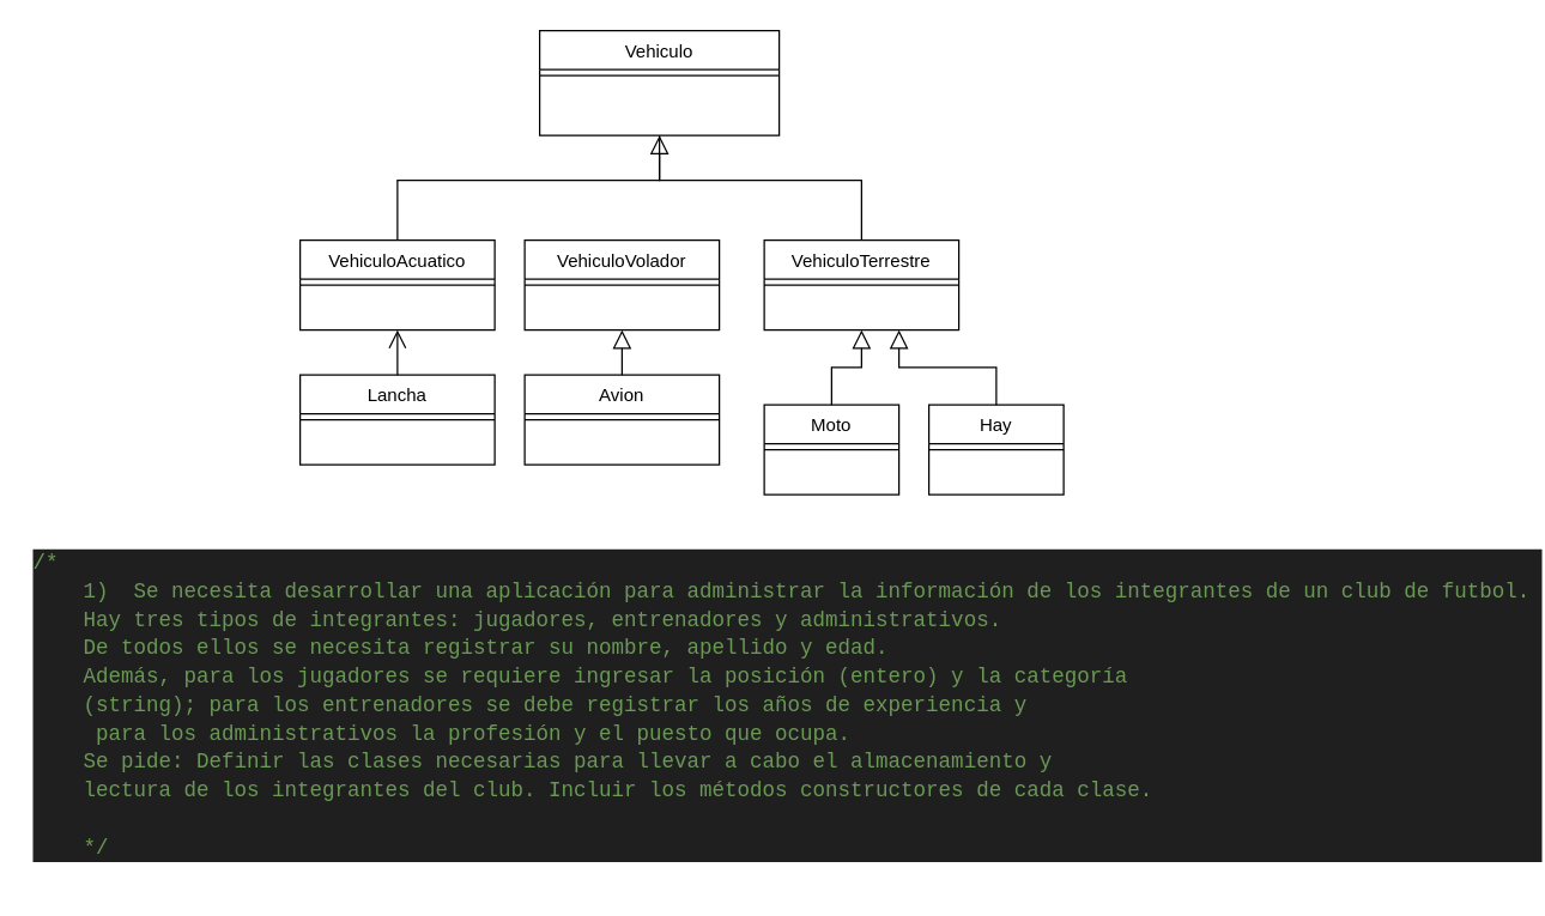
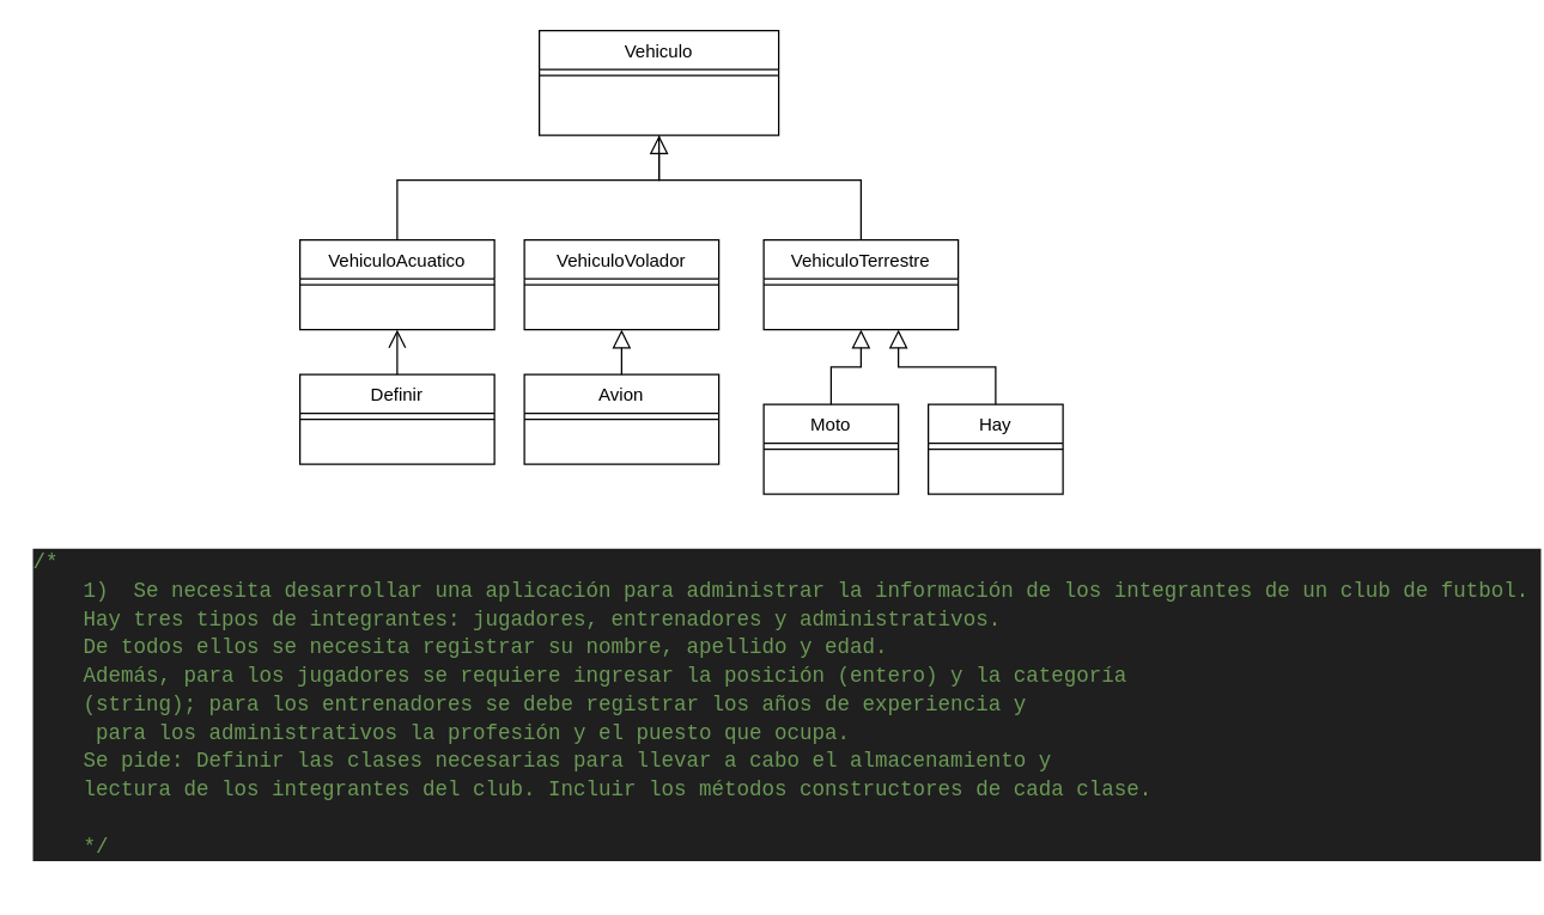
  <mxCell id="0" />
  <mxCell id="1" parent="0" />
  <mxCell id="2" value="Vehiculo" style="swimlane;fontStyle=0;align=center;verticalAlign=top;childLayout=stackLayout;horizontal=1;startSize=26;horizontalStack=0;resizeParent=1;resizeLast=0;collapsible=1;marginBottom=0;rounded=0;shadow=0;strokeWidth=1;" parent="1" vertex="1"><mxGeometry x="360" y="20" width="160" height="70" as="geometry"><mxRectangle x="230" y="140" width="160" height="26" as="alternateBounds" /></mxGeometry></mxCell>
  <mxCell id="3" value="" style="line;html=1;strokeWidth=1;align=left;verticalAlign=middle;spacingTop=-1;spacingLeft=3;spacingRight=3;rotatable=0;labelPosition=right;points=[];portConstraint=eastwest;" parent="2" vertex="1"><mxGeometry y="26" width="160" height="8" as="geometry" /></mxCell>
  <mxCell id="4" value="" style="endArrow=none;endSize=10;endFill=0;shadow=0;strokeWidth=1;rounded=0;curved=0;edgeStyle=elbowEdgeStyle;elbow=vertical;exitX=0.5;exitY=0;exitDx=0;exitDy=0;" parent="1" source="7" target="2" edge="1"><mxGeometry width="160" relative="1" as="geometry"><mxPoint x="260" y="160" as="sourcePoint" /><mxPoint x="260" y="93" as="targetPoint" /><Array as="points"><mxPoint x="350" y="120" /></Array></mxGeometry></mxCell>
  <mxCell id="5" value="VehiculoVolador" style="swimlane;fontStyle=0;align=center;verticalAlign=top;childLayout=stackLayout;horizontal=1;startSize=26;horizontalStack=0;resizeParent=1;resizeLast=0;collapsible=1;marginBottom=0;rounded=0;shadow=0;strokeWidth=1;" parent="1" vertex="1"><mxGeometry x="350" y="160" width="130" height="60" as="geometry"><mxRectangle x="340" y="380" width="170" height="26" as="alternateBounds" /></mxGeometry></mxCell>
  <mxCell id="6" value="" style="line;html=1;strokeWidth=1;align=left;verticalAlign=middle;spacingTop=-1;spacingLeft=3;spacingRight=3;rotatable=0;labelPosition=right;points=[];portConstraint=eastwest;" parent="5" vertex="1"><mxGeometry y="26" width="130" height="8" as="geometry" /></mxCell>
  <mxCell id="7" value="VehiculoAcuatico" style="swimlane;fontStyle=0;align=center;verticalAlign=top;childLayout=stackLayout;horizontal=1;startSize=26;horizontalStack=0;resizeParent=1;resizeLast=0;collapsible=1;marginBottom=0;rounded=0;shadow=0;strokeWidth=1;" vertex="1" parent="1"><mxGeometry x="200" y="160" width="130" height="60" as="geometry"><mxRectangle x="230" y="140" width="160" height="26" as="alternateBounds" /></mxGeometry></mxCell>
  <mxCell id="8" value="" style="line;html=1;strokeWidth=1;align=left;verticalAlign=middle;spacingTop=-1;spacingLeft=3;spacingRight=3;rotatable=0;labelPosition=right;points=[];portConstraint=eastwest;" vertex="1" parent="7"><mxGeometry y="26" width="130" height="8" as="geometry" /></mxCell>
  <mxCell id="9" value="VehiculoTerrestre" style="swimlane;fontStyle=0;align=center;verticalAlign=top;childLayout=stackLayout;horizontal=1;startSize=26;horizontalStack=0;resizeParent=1;resizeLast=0;collapsible=1;marginBottom=0;rounded=0;shadow=0;strokeWidth=1;" vertex="1" parent="1"><mxGeometry x="510" y="160" width="130" height="60" as="geometry"><mxRectangle x="230" y="140" width="160" height="26" as="alternateBounds" /></mxGeometry></mxCell>
  <mxCell id="10" value="" style="line;html=1;strokeWidth=1;align=left;verticalAlign=middle;spacingTop=-1;spacingLeft=3;spacingRight=3;rotatable=0;labelPosition=right;points=[];portConstraint=eastwest;" vertex="1" parent="9"><mxGeometry y="26" width="130" height="8" as="geometry" /></mxCell>
  <mxCell id="11" value="" style="endArrow=block;endSize=10;endFill=0;shadow=0;strokeWidth=1;rounded=0;curved=0;edgeStyle=elbowEdgeStyle;elbow=vertical;exitX=0.5;exitY=0;exitDx=0;exitDy=0;" edge="1" parent="1" source="9"><mxGeometry width="160" relative="1" as="geometry"><mxPoint x="270" y="170" as="sourcePoint" /><mxPoint x="440" y="90" as="targetPoint" /><Array as="points"><mxPoint x="480" y="120" /></Array></mxGeometry></mxCell>
- <mxCell id="12" value="Lancha" style="swimlane;fontStyle=0;align=center;verticalAlign=top;childLayout=stackLayout;horizontal=1;startSize=26;horizontalStack=0;resizeParent=1;resizeLast=0;collapsible=1;marginBottom=0;rounded=0;shadow=0;strokeWidth=1;" vertex="1" parent="1"><mxGeometry x="200" y="250" width="130" height="60" as="geometry"><mxRectangle x="230" y="140" width="160" height="26" as="alternateBounds" /></mxGeometry></mxCell>
+ <mxCell id="12" value="Definir" style="swimlane;fontStyle=0;align=center;verticalAlign=top;childLayout=stackLayout;horizontal=1;startSize=26;horizontalStack=0;resizeParent=1;resizeLast=0;collapsible=1;marginBottom=0;rounded=0;shadow=0;strokeWidth=1;" vertex="1" parent="1"><mxGeometry x="200" y="250" width="130" height="60" as="geometry"><mxRectangle x="230" y="140" width="160" height="26" as="alternateBounds" /></mxGeometry></mxCell>
  <mxCell id="13" value="" style="line;html=1;strokeWidth=1;align=left;verticalAlign=middle;spacingTop=-1;spacingLeft=3;spacingRight=3;rotatable=0;labelPosition=right;points=[];portConstraint=eastwest;" vertex="1" parent="12"><mxGeometry y="26" width="130" height="8" as="geometry" /></mxCell>
  <mxCell id="14" value="" style="endArrow=open;endSize=10;endFill=0;shadow=0;strokeWidth=1;rounded=0;curved=0;edgeStyle=elbowEdgeStyle;elbow=vertical;exitX=0.5;exitY=0;exitDx=0;exitDy=0;entryX=0.5;entryY=1;entryDx=0;entryDy=0;" edge="1" parent="1" source="12" target="7"><mxGeometry width="160" relative="1" as="geometry"><mxPoint x="585" y="170" as="sourcePoint" /><mxPoint x="450" y="100" as="targetPoint" /><Array as="points" /></mxGeometry></mxCell>
  <mxCell id="15" value="Moto" style="swimlane;fontStyle=0;align=center;verticalAlign=top;childLayout=stackLayout;horizontal=1;startSize=26;horizontalStack=0;resizeParent=1;resizeLast=0;collapsible=1;marginBottom=0;rounded=0;shadow=0;strokeWidth=1;" vertex="1" parent="1"><mxGeometry x="510" y="270" width="90" height="60" as="geometry"><mxRectangle x="230" y="140" width="160" height="26" as="alternateBounds" /></mxGeometry></mxCell>
  <mxCell id="16" value="" style="line;html=1;strokeWidth=1;align=left;verticalAlign=middle;spacingTop=-1;spacingLeft=3;spacingRight=3;rotatable=0;labelPosition=right;points=[];portConstraint=eastwest;" vertex="1" parent="15"><mxGeometry y="26" width="90" height="8" as="geometry" /></mxCell>
  <mxCell id="17" value="" style="endArrow=block;endSize=10;endFill=0;shadow=0;strokeWidth=1;rounded=0;curved=0;edgeStyle=elbowEdgeStyle;elbow=vertical;exitX=0.5;exitY=0;exitDx=0;exitDy=0;entryX=0.5;entryY=1;entryDx=0;entryDy=0;" edge="1" parent="1" source="15"><mxGeometry width="160" relative="1" as="geometry"><mxPoint x="895" y="170" as="sourcePoint" /><mxPoint x="575" y="220" as="targetPoint" /><Array as="points" /></mxGeometry></mxCell>
  <mxCell id="18" value="Hay" style="swimlane;fontStyle=0;align=center;verticalAlign=top;childLayout=stackLayout;horizontal=1;startSize=26;horizontalStack=0;resizeParent=1;resizeLast=0;collapsible=1;marginBottom=0;rounded=0;shadow=0;strokeWidth=1;" vertex="1" parent="1"><mxGeometry x="620" y="270" width="90" height="60" as="geometry"><mxRectangle x="230" y="140" width="160" height="26" as="alternateBounds" /></mxGeometry></mxCell>
  <mxCell id="19" value="" style="line;html=1;strokeWidth=1;align=left;verticalAlign=middle;spacingTop=-1;spacingLeft=3;spacingRight=3;rotatable=0;labelPosition=right;points=[];portConstraint=eastwest;" vertex="1" parent="18"><mxGeometry y="26" width="90" height="8" as="geometry" /></mxCell>
  <mxCell id="20" value="" style="endArrow=block;endSize=10;endFill=0;shadow=0;strokeWidth=1;rounded=0;curved=0;edgeStyle=elbowEdgeStyle;elbow=vertical;exitX=0.5;exitY=0;exitDx=0;exitDy=0;" edge="1" parent="1" source="18"><mxGeometry width="160" relative="1" as="geometry"><mxPoint x="565" y="280" as="sourcePoint" /><mxPoint x="600" y="220" as="targetPoint" /><Array as="points" /></mxGeometry></mxCell>
  <mxCell id="21" value="Avion" style="swimlane;fontStyle=0;align=center;verticalAlign=top;childLayout=stackLayout;horizontal=1;startSize=26;horizontalStack=0;resizeParent=1;resizeLast=0;collapsible=1;marginBottom=0;rounded=0;shadow=0;strokeWidth=1;" vertex="1" parent="1"><mxGeometry x="350" y="250" width="130" height="60" as="geometry"><mxRectangle x="230" y="140" width="160" height="26" as="alternateBounds" /></mxGeometry></mxCell>
  <mxCell id="22" value="" style="line;html=1;strokeWidth=1;align=left;verticalAlign=middle;spacingTop=-1;spacingLeft=3;spacingRight=3;rotatable=0;labelPosition=right;points=[];portConstraint=eastwest;" vertex="1" parent="21"><mxGeometry y="26" width="130" height="8" as="geometry" /></mxCell>
  <mxCell id="23" value="" style="endArrow=block;endSize=10;endFill=0;shadow=0;strokeWidth=1;rounded=0;curved=0;edgeStyle=elbowEdgeStyle;elbow=vertical;exitX=0.5;exitY=0;exitDx=0;exitDy=0;entryX=0.5;entryY=1;entryDx=0;entryDy=0;" edge="1" parent="1" source="21"><mxGeometry width="160" relative="1" as="geometry"><mxPoint x="735" y="170" as="sourcePoint" /><mxPoint x="415" y="220" as="targetPoint" /><Array as="points" /></mxGeometry></mxCell>
  <mxCell id="24" value="&lt;div style=&quot;color: #cccccc;background-color: #1f1f1f;font-family: Consolas, 'Courier New', monospace;font-weight: normal;font-size: 14px;line-height: 19px;white-space: pre;&quot;&gt;&lt;div&gt;&lt;span style=&quot;color: #6a9955;&quot;&gt;/*&lt;/span&gt;&lt;/div&gt;&lt;div&gt;&lt;span style=&quot;color: #6a9955;&quot;&gt;&amp;nbsp; &amp;nbsp; 1) &amp;nbsp;Se necesita desarrollar una aplicación para administrar la información de los integrantes de un club de futbol. &lt;/span&gt;&lt;/div&gt;&lt;div&gt;&lt;span style=&quot;color: #6a9955;&quot;&gt;&amp;nbsp; &amp;nbsp; Hay tres tipos de integrantes: jugadores, entrenadores y administrativos. &lt;/span&gt;&lt;/div&gt;&lt;div&gt;&lt;span style=&quot;color: #6a9955;&quot;&gt;&amp;nbsp; &amp;nbsp; De todos ellos se necesita registrar su nombre, apellido y edad. &lt;/span&gt;&lt;/div&gt;&lt;div&gt;&lt;span style=&quot;color: #6a9955;&quot;&gt;&amp;nbsp; &amp;nbsp; Además, para los jugadores se requiere ingresar la posición (entero) y la categoría &lt;/span&gt;&lt;/div&gt;&lt;div&gt;&lt;span style=&quot;color: #6a9955;&quot;&gt;&amp;nbsp; &amp;nbsp; (string); para los entrenadores se debe registrar los años de experiencia y&lt;/span&gt;&lt;/div&gt;&lt;div&gt;&lt;span style=&quot;color: #6a9955;&quot;&gt;&amp;nbsp; &amp;nbsp; &amp;nbsp;para los administrativos la profesión y el puesto que ocupa. &lt;/span&gt;&lt;/div&gt;&lt;div&gt;&lt;span style=&quot;color: #6a9955;&quot;&gt;&amp;nbsp; &amp;nbsp; Se pide: Definir las clases necesarias para llevar a cabo el almacenamiento y &lt;/span&gt;&lt;/div&gt;&lt;div&gt;&lt;span style=&quot;color: #6a9955;&quot;&gt;&amp;nbsp; &amp;nbsp; lectura de los integrantes del club. Incluir los métodos constructores de cada clase.&lt;/span&gt;&lt;/div&gt;&lt;br&gt;&lt;div&gt;&lt;span style=&quot;color: #6a9955;&quot;&gt;&amp;nbsp; &amp;nbsp; */&lt;/span&gt;&lt;/div&gt;&lt;/div&gt;" style="text;whiteSpace=wrap;html=1;" vertex="1" parent="1"><mxGeometry x="20" y="360" width="560" height="230" as="geometry" /></mxCell>
